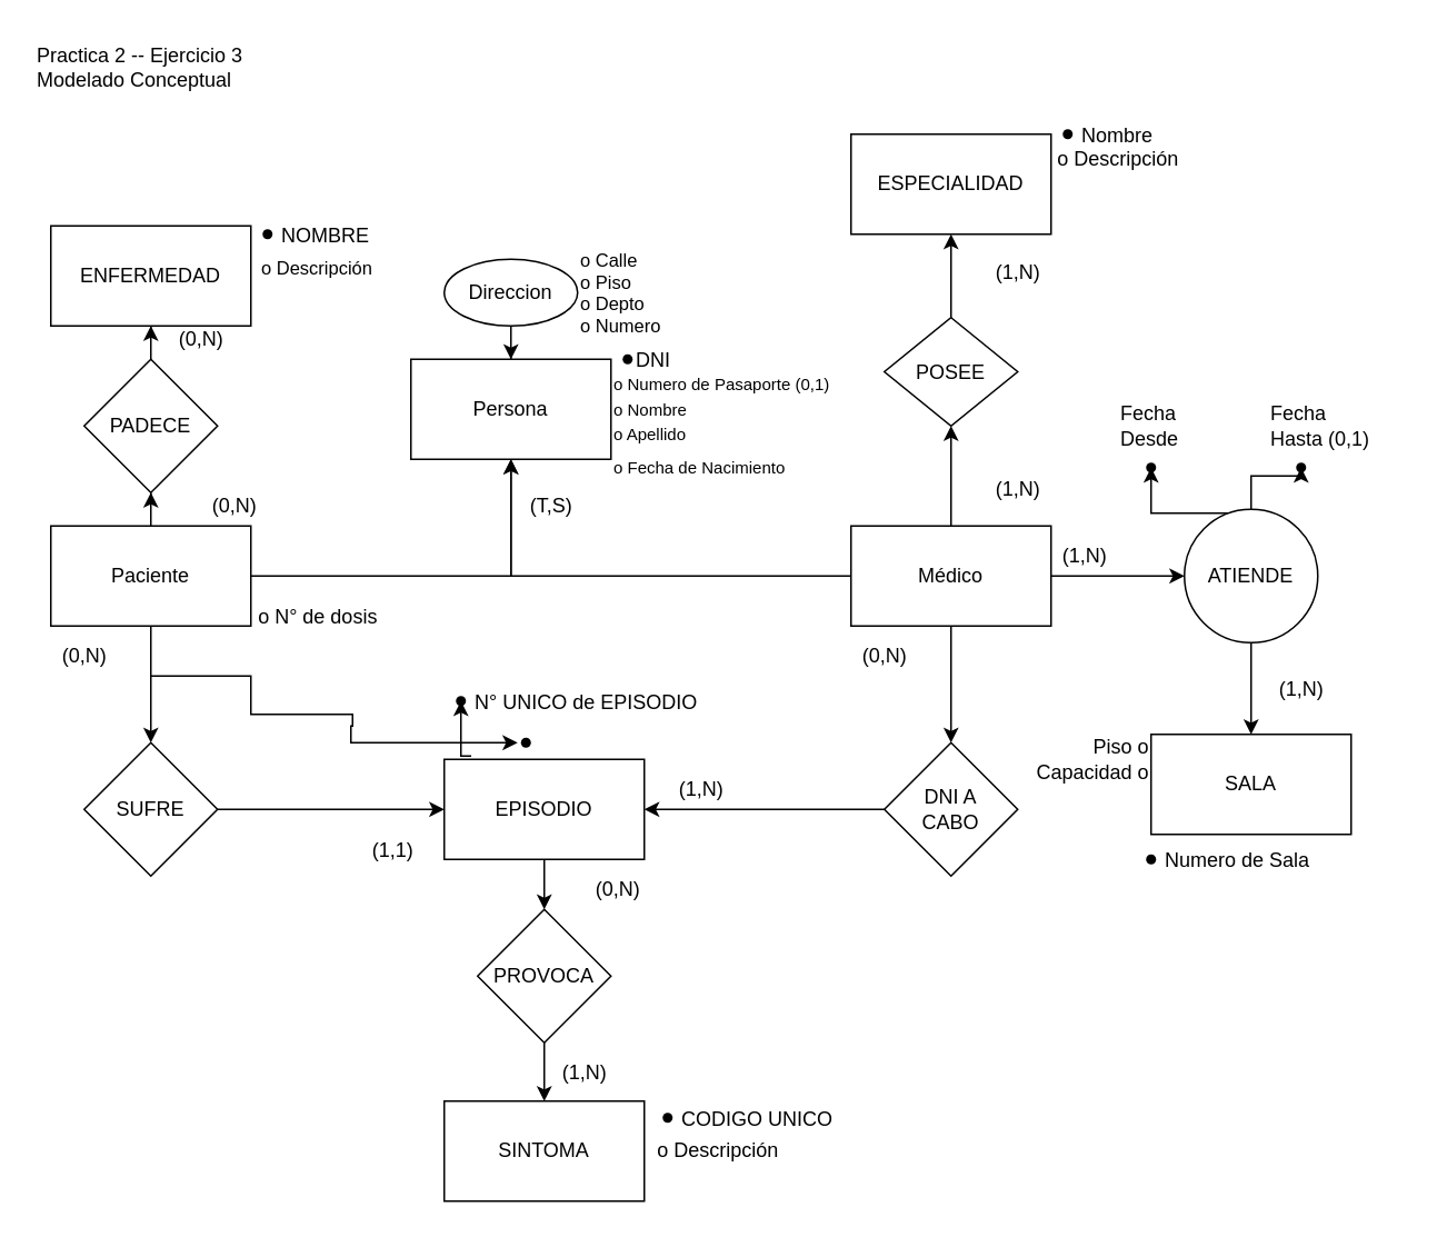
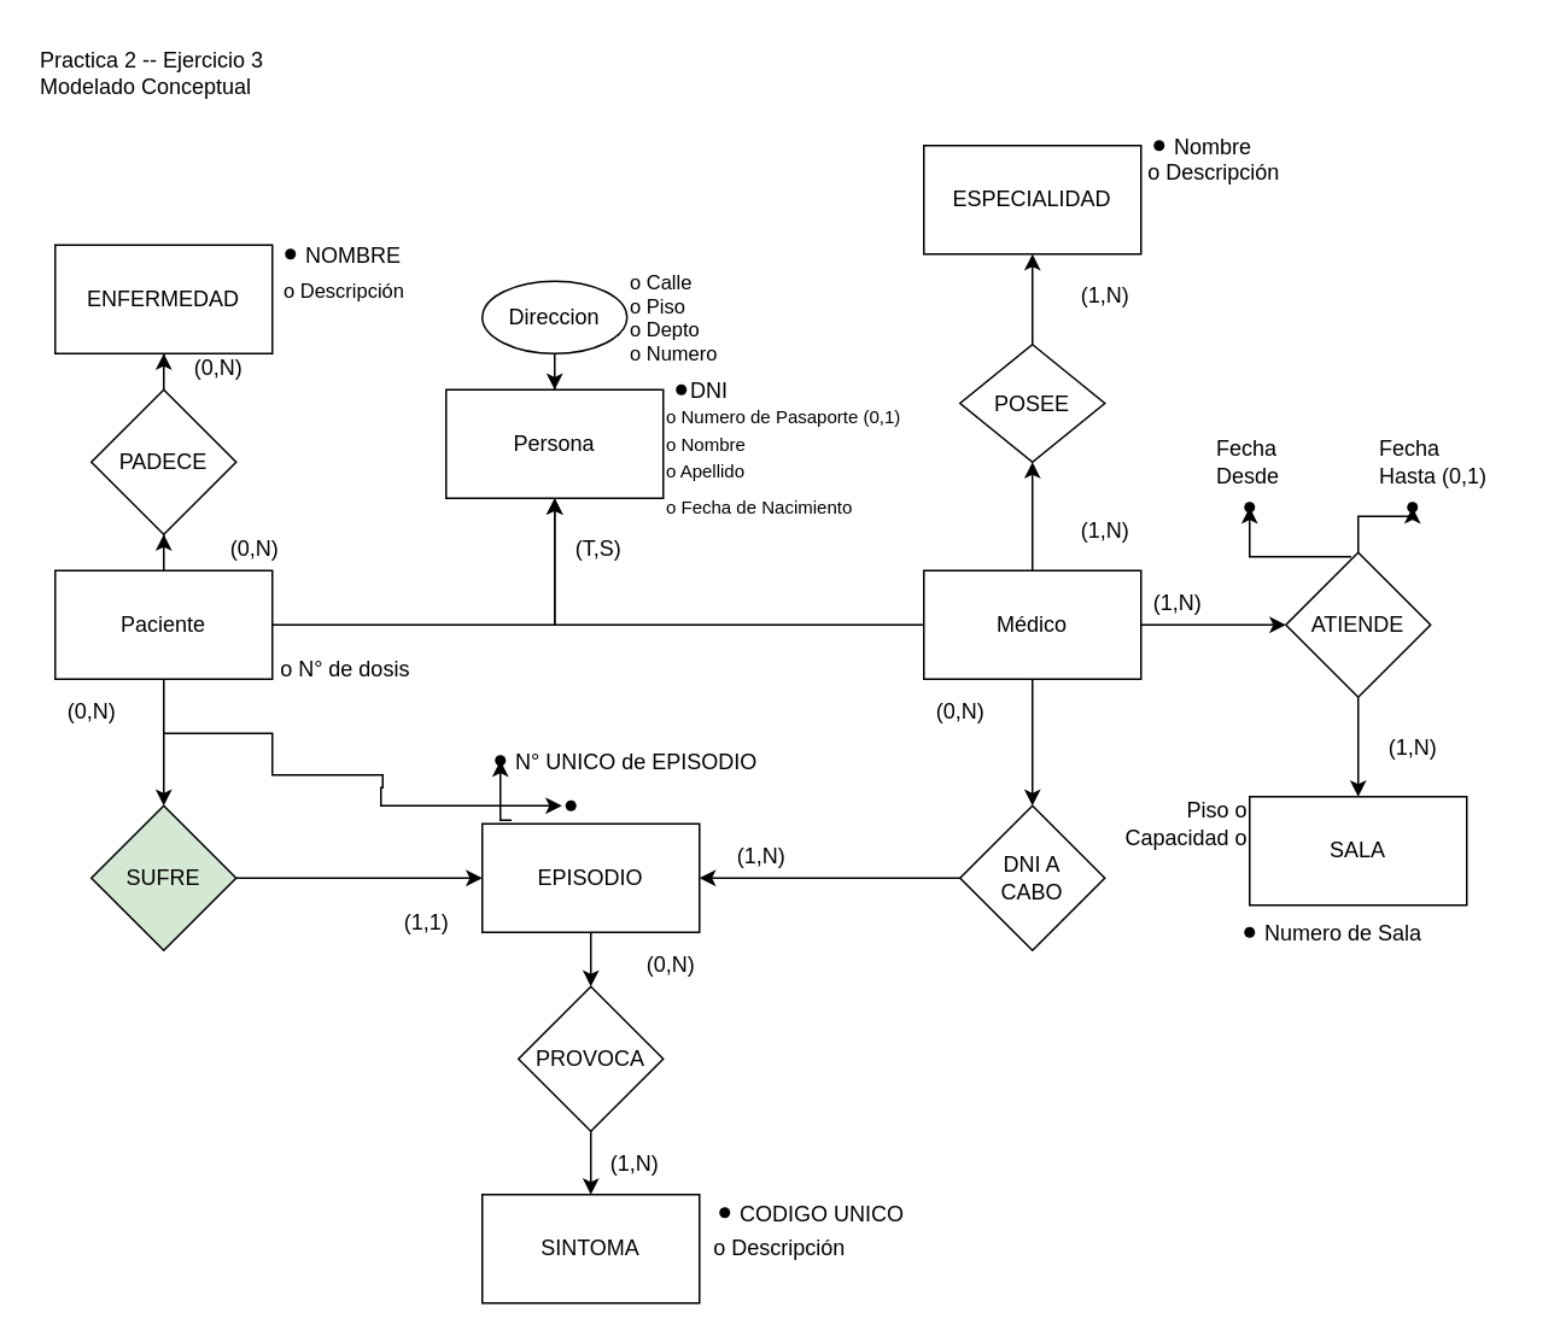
  <mxCell id="0" />
  <mxCell id="1" parent="0" />
  <mxCell id="2" value="Practica 2 -- Ejercicio 3&lt;div&gt;Modelado Conceptual&lt;/div&gt;" style="text;html=1;align=left;verticalAlign=middle;resizable=0;points=[];autosize=1;strokeColor=none;fillColor=none;" vertex="1" parent="1"><mxGeometry x="20" y="20" width="150" height="40" as="geometry" /></mxCell>
  <mxCell id="3" value="Persona" style="rounded=0;whiteSpace=wrap;html=1;" vertex="1" parent="1"><mxGeometry x="246" y="215" width="120" height="60" as="geometry" /></mxCell>
  <mxCell id="4" style="edgeStyle=orthogonalEdgeStyle;rounded=0;orthogonalLoop=1;jettySize=auto;html=1;entryX=0.5;entryY=1;entryDx=0;entryDy=0;" edge="1" parent="1" source="8" target="3"><mxGeometry relative="1" as="geometry" /></mxCell>
  <mxCell id="5" value="" style="edgeStyle=orthogonalEdgeStyle;rounded=0;orthogonalLoop=1;jettySize=auto;html=1;" edge="1" parent="1" source="8" target="23"><mxGeometry relative="1" as="geometry" /></mxCell>
  <mxCell id="6" style="edgeStyle=orthogonalEdgeStyle;rounded=0;orthogonalLoop=1;jettySize=auto;html=1;" edge="1" parent="1" source="8" target="33"><mxGeometry relative="1" as="geometry" /></mxCell>
  <mxCell id="7" style="edgeStyle=orthogonalEdgeStyle;rounded=0;orthogonalLoop=1;jettySize=auto;html=1;" edge="1" parent="1"><mxGeometry relative="1" as="geometry"><mxPoint x="310" y="445" as="targetPoint" /><mxPoint x="90" y="405" as="sourcePoint" /><Array as="points"><mxPoint x="150" y="405" /><mxPoint x="150" y="428" /><mxPoint x="211" y="428" /><mxPoint x="211" y="435" /><mxPoint x="210" y="435" /><mxPoint x="210" y="445" /></Array></mxGeometry></mxCell>
  <mxCell id="8" value="Paciente" style="whiteSpace=wrap;html=1;" vertex="1" parent="1"><mxGeometry x="30" y="315" width="120" height="60" as="geometry" /></mxCell>
  <mxCell id="9" style="edgeStyle=orthogonalEdgeStyle;rounded=0;orthogonalLoop=1;jettySize=auto;html=1;entryX=0.5;entryY=1;entryDx=0;entryDy=0;" edge="1" parent="1" source="13" target="3"><mxGeometry relative="1" as="geometry" /></mxCell>
  <mxCell id="10" value="" style="edgeStyle=orthogonalEdgeStyle;rounded=0;orthogonalLoop=1;jettySize=auto;html=1;" edge="1" parent="1" source="13" target="25"><mxGeometry relative="1" as="geometry" /></mxCell>
  <mxCell id="11" value="" style="edgeStyle=orthogonalEdgeStyle;rounded=0;orthogonalLoop=1;jettySize=auto;html=1;" edge="1" parent="1" source="13" target="29"><mxGeometry relative="1" as="geometry" /></mxCell>
  <mxCell id="12" value="" style="edgeStyle=orthogonalEdgeStyle;rounded=0;orthogonalLoop=1;jettySize=auto;html=1;" edge="1" parent="1" source="13" target="35"><mxGeometry relative="1" as="geometry" /></mxCell>
  <mxCell id="13" value="Médico" style="whiteSpace=wrap;html=1;" vertex="1" parent="1"><mxGeometry x="510" y="315" width="120" height="60" as="geometry" /></mxCell>
  <mxCell id="14" value="    DNI" style="shape=waypoint;sketch=0;size=6;pointerEvents=1;points=[];fillColor=none;resizable=0;rotatable=0;perimeter=centerPerimeter;snapToPoint=1;align=left;" vertex="1" parent="1"><mxGeometry x="366" y="205" width="20" height="20" as="geometry" /></mxCell>
  <mxCell id="15" value="" style="edgeStyle=orthogonalEdgeStyle;rounded=0;orthogonalLoop=1;jettySize=auto;html=1;" edge="1" parent="1" source="16" target="3"><mxGeometry relative="1" as="geometry" /></mxCell>
  <mxCell id="16" value="Direccion" style="ellipse;whiteSpace=wrap;html=1;" vertex="1" parent="1"><mxGeometry x="266" y="155" width="80" height="40" as="geometry" /></mxCell>
  <mxCell id="17" value="&lt;font style=&quot;font-size: 11px;&quot;&gt;o Calle&lt;/font&gt;&lt;div style=&quot;font-size: 11px;&quot;&gt;&lt;font style=&quot;font-size: 11px;&quot;&gt;o Piso&amp;nbsp;&lt;/font&gt;&lt;/div&gt;&lt;div style=&quot;font-size: 11px;&quot;&gt;&lt;font style=&quot;font-size: 11px;&quot;&gt;o Depto&lt;/font&gt;&lt;/div&gt;&lt;div style=&quot;font-size: 11px;&quot;&gt;&lt;font style=&quot;font-size: 11px;&quot;&gt;o Numero&lt;/font&gt;&lt;/div&gt;" style="text;html=1;align=left;verticalAlign=middle;resizable=0;points=[];autosize=1;strokeColor=none;fillColor=none;" vertex="1" parent="1"><mxGeometry x="346" y="140" width="70" height="70" as="geometry" /></mxCell>
  <mxCell id="18" value="&lt;p style=&quot;line-height: 100%; font-size: 10px;&quot;&gt;&lt;font style=&quot;font-size: 10px;&quot;&gt;o Numero de Pasaporte (0,1)&lt;/font&gt;&lt;/p&gt;&lt;p style=&quot;line-height: 0%; font-size: 10px;&quot;&gt;&lt;span style=&quot;background-color: initial;&quot;&gt;&lt;font style=&quot;font-size: 10px;&quot;&gt;o Nombre&lt;/font&gt;&lt;/span&gt;&lt;/p&gt;&lt;p style=&quot;line-height: 100%; font-size: 10px;&quot;&gt;&lt;span style=&quot;background-color: initial;&quot;&gt;&lt;font style=&quot;font-size: 10px;&quot;&gt;o Apellido&lt;/font&gt;&lt;/span&gt;&lt;/p&gt;&lt;div style=&quot;line-height: 100%; font-size: 10px;&quot;&gt;&lt;font style=&quot;font-size: 10px;&quot;&gt;o Fecha de Nacimiento&lt;/font&gt;&lt;/div&gt;" style="text;html=1;align=left;verticalAlign=middle;resizable=0;points=[];autosize=1;strokeColor=none;fillColor=none;rotation=0;" vertex="1" parent="1"><mxGeometry x="366" y="210" width="150" height="80" as="geometry" /></mxCell>
  <mxCell id="19" value="" style="edgeStyle=orthogonalEdgeStyle;rounded=0;orthogonalLoop=1;jettySize=auto;html=1;" edge="1" parent="1" source="20" target="43"><mxGeometry relative="1" as="geometry" /></mxCell>
  <mxCell id="20" value="EPISODIO" style="whiteSpace=wrap;html=1;" vertex="1" parent="1"><mxGeometry x="266" y="455" width="120" height="60" as="geometry" /></mxCell>
  <mxCell id="21" value="(T,S)" style="text;html=1;align=center;verticalAlign=middle;resizable=0;points=[];autosize=1;strokeColor=none;fillColor=none;" vertex="1" parent="1"><mxGeometry x="305" y="288" width="50" height="30" as="geometry" /></mxCell>
  <mxCell id="22" style="edgeStyle=orthogonalEdgeStyle;rounded=0;orthogonalLoop=1;jettySize=auto;html=1;entryX=0;entryY=0.5;entryDx=0;entryDy=0;" edge="1" parent="1" source="23" target="20"><mxGeometry relative="1" as="geometry" /></mxCell>
- <mxCell id="23" value="SUFRE" style="rhombus;whiteSpace=wrap;html=1;" vertex="1" parent="1"><mxGeometry x="50" y="445" width="80" height="80" as="geometry" /></mxCell>
+ <mxCell id="23" value="SUFRE" style="rhombus;whiteSpace=wrap;html=1;fillColor=#d5e8d4;" vertex="1" parent="1"><mxGeometry x="50" y="445" width="80" height="80" as="geometry" /></mxCell>
  <mxCell id="24" style="edgeStyle=orthogonalEdgeStyle;rounded=0;orthogonalLoop=1;jettySize=auto;html=1;" edge="1" parent="1" source="25" target="20"><mxGeometry relative="1" as="geometry" /></mxCell>
  <mxCell id="25" value="DNI A&lt;br&gt;CABO" style="rhombus;whiteSpace=wrap;html=1;" vertex="1" parent="1"><mxGeometry x="530" y="445" width="80" height="80" as="geometry" /></mxCell>
  <mxCell id="26" value="SALA" style="whiteSpace=wrap;html=1;" vertex="1" parent="1"><mxGeometry x="690" y="440" width="120" height="60" as="geometry" /></mxCell>
  <mxCell id="27" value="" style="edgeStyle=orthogonalEdgeStyle;rounded=0;orthogonalLoop=1;jettySize=auto;html=1;" edge="1" parent="1" source="29" target="26"><mxGeometry relative="1" as="geometry" /></mxCell>
  <mxCell id="28" style="edgeStyle=orthogonalEdgeStyle;rounded=0;orthogonalLoop=1;jettySize=auto;html=1;exitX=0.452;exitY=0.03;exitDx=0;exitDy=0;exitPerimeter=0;" edge="1" parent="1" source="29" target="54"><mxGeometry relative="1" as="geometry" /></mxCell>
- <mxCell id="29" value="ATIENDE" style="ellipse;whiteSpace=wrap;html=1;" vertex="1" parent="1"><mxGeometry x="710" y="305" width="80" height="80" as="geometry" /></mxCell>
+ <mxCell id="29" value="ATIENDE" style="rhombus;whiteSpace=wrap;html=1;" vertex="1" parent="1"><mxGeometry x="710" y="305" width="80" height="80" as="geometry" /></mxCell>
  <mxCell id="30" value="ESPECIALIDAD" style="whiteSpace=wrap;html=1;" vertex="1" parent="1"><mxGeometry x="510" y="80" width="120" height="60" as="geometry" /></mxCell>
  <mxCell id="31" value="ENFERMEDAD" style="whiteSpace=wrap;html=1;" vertex="1" parent="1"><mxGeometry x="30" y="135" width="120" height="60" as="geometry" /></mxCell>
  <mxCell id="32" style="edgeStyle=orthogonalEdgeStyle;rounded=0;orthogonalLoop=1;jettySize=auto;html=1;" edge="1" parent="1" source="33" target="31"><mxGeometry relative="1" as="geometry" /></mxCell>
  <mxCell id="33" value="PADECE" style="rhombus;whiteSpace=wrap;html=1;" vertex="1" parent="1"><mxGeometry x="50" y="215" width="80" height="80" as="geometry" /></mxCell>
  <mxCell id="34" value="" style="edgeStyle=orthogonalEdgeStyle;rounded=0;orthogonalLoop=1;jettySize=auto;html=1;" edge="1" parent="1" source="35" target="30"><mxGeometry relative="1" as="geometry" /></mxCell>
  <mxCell id="35" value="POSEE" style="rhombus;whiteSpace=wrap;html=1;" vertex="1" parent="1"><mxGeometry x="530" y="190" width="80" height="65" as="geometry" /></mxCell>
  <mxCell id="36" value="     NOMBRE" style="shape=waypoint;sketch=0;size=6;pointerEvents=1;points=[];fillColor=none;resizable=0;rotatable=0;perimeter=centerPerimeter;snapToPoint=1;align=left;" vertex="1" parent="1"><mxGeometry x="150" y="130" width="20" height="20" as="geometry" /></mxCell>
  <mxCell id="37" value="o Descripción" style="shape=table;startSize=0;container=1;collapsible=0;childLayout=tableLayout;fontSize=11;fillColor=none;strokeColor=none;" vertex="1" parent="1"><mxGeometry x="160" y="130" width="60" height="60" as="geometry" /></mxCell>
  <mxCell id="38" value="o N° de dosis" style="text;html=1;align=center;verticalAlign=middle;resizable=0;points=[];autosize=1;strokeColor=none;fillColor=none;" vertex="1" parent="1"><mxGeometry x="140" y="355" width="100" height="30" as="geometry" /></mxCell>
  <mxCell id="39" value="     N° UNICO de EPISODIO" style="shape=waypoint;sketch=0;size=6;pointerEvents=1;points=[];fillColor=none;resizable=0;rotatable=0;perimeter=centerPerimeter;snapToPoint=1;align=left;" vertex="1" parent="1"><mxGeometry x="266" y="410" width="20" height="20" as="geometry" /></mxCell>
  <mxCell id="40" style="edgeStyle=orthogonalEdgeStyle;rounded=0;orthogonalLoop=1;jettySize=auto;html=1;entryX=0.412;entryY=0.858;entryDx=0;entryDy=0;entryPerimeter=0;exitX=0.135;exitY=-0.033;exitDx=0;exitDy=0;exitPerimeter=0;" edge="1" parent="1" source="20" target="39"><mxGeometry relative="1" as="geometry" /></mxCell>
  <mxCell id="41" value="" style="shape=waypoint;sketch=0;size=6;pointerEvents=1;points=[];fillColor=none;resizable=0;rotatable=0;perimeter=centerPerimeter;snapToPoint=1;" vertex="1" parent="1"><mxGeometry x="305" y="435" width="20" height="20" as="geometry" /></mxCell>
  <mxCell id="42" value="" style="edgeStyle=orthogonalEdgeStyle;rounded=0;orthogonalLoop=1;jettySize=auto;html=1;" edge="1" parent="1" source="43" target="44"><mxGeometry relative="1" as="geometry" /></mxCell>
  <mxCell id="43" value="PROVOCA" style="rhombus;whiteSpace=wrap;html=1;" vertex="1" parent="1"><mxGeometry x="286" y="545" width="80" height="80" as="geometry" /></mxCell>
  <mxCell id="44" value="SINTOMA" style="whiteSpace=wrap;html=1;" vertex="1" parent="1"><mxGeometry x="266" y="660" width="120" height="60" as="geometry" /></mxCell>
  <mxCell id="45" value="     CODIGO UNICO" style="shape=waypoint;sketch=0;size=6;pointerEvents=1;points=[];fillColor=none;resizable=0;rotatable=0;perimeter=centerPerimeter;snapToPoint=1;align=left;" vertex="1" parent="1"><mxGeometry x="390" y="660" width="20" height="20" as="geometry" /></mxCell>
  <mxCell id="46" value="o Descripción" style="text;html=1;align=center;verticalAlign=middle;resizable=0;points=[];autosize=1;strokeColor=none;fillColor=none;" vertex="1" parent="1"><mxGeometry x="380" y="675" width="100" height="30" as="geometry" /></mxCell>
  <mxCell id="47" value="     Numero de Sala" style="shape=waypoint;sketch=0;size=6;pointerEvents=1;points=[];fillColor=none;resizable=0;rotatable=0;perimeter=centerPerimeter;snapToPoint=1;align=left;" vertex="1" parent="1"><mxGeometry x="680" y="505" width="20" height="20" as="geometry" /></mxCell>
  <mxCell id="48" value="Piso o&lt;div&gt;Capacidad o&lt;/div&gt;" style="text;html=1;align=right;verticalAlign=middle;resizable=0;points=[];autosize=1;strokeColor=none;fillColor=none;" vertex="1" parent="1"><mxGeometry x="600" y="435" width="90" height="40" as="geometry" /></mxCell>
  <mxCell id="49" value="     Nombre" style="shape=waypoint;sketch=0;size=6;pointerEvents=1;points=[];fillColor=none;resizable=0;rotatable=0;perimeter=centerPerimeter;snapToPoint=1;align=left;" vertex="1" parent="1"><mxGeometry x="630" y="70" width="20" height="20" as="geometry" /></mxCell>
  <mxCell id="50" value="o Descripción" style="text;html=1;align=center;verticalAlign=middle;resizable=0;points=[];autosize=1;strokeColor=none;fillColor=none;" vertex="1" parent="1"><mxGeometry x="620" y="80" width="100" height="30" as="geometry" /></mxCell>
  <mxCell id="51" value="Fecha&lt;br&gt;Hasta (0,1)" style="text;html=1;align=left;verticalAlign=middle;resizable=0;points=[];autosize=1;strokeColor=none;fillColor=none;" vertex="1" parent="1"><mxGeometry x="760" y="235" width="80" height="40" as="geometry" /></mxCell>
  <mxCell id="52" value="Fecha&amp;nbsp;&lt;div&gt;Desde&lt;/div&gt;" style="text;html=1;align=left;verticalAlign=middle;resizable=0;points=[];autosize=1;strokeColor=none;fillColor=none;" vertex="1" parent="1"><mxGeometry x="670" y="235" width="60" height="40" as="geometry" /></mxCell>
  <mxCell id="53" value="" style="shape=waypoint;sketch=0;size=6;pointerEvents=1;points=[];fillColor=none;resizable=0;rotatable=0;perimeter=centerPerimeter;snapToPoint=1;" vertex="1" parent="1"><mxGeometry x="770" y="270" width="20" height="20" as="geometry" /></mxCell>
  <mxCell id="54" value="" style="shape=waypoint;sketch=0;size=6;pointerEvents=1;points=[];fillColor=none;resizable=0;rotatable=0;perimeter=centerPerimeter;snapToPoint=1;" vertex="1" parent="1"><mxGeometry x="680" y="270" width="20" height="20" as="geometry" /></mxCell>
  <mxCell id="55" style="edgeStyle=orthogonalEdgeStyle;rounded=0;orthogonalLoop=1;jettySize=auto;html=1;entryX=0.693;entryY=0.957;entryDx=0;entryDy=0;entryPerimeter=0;" edge="1" parent="1" source="29" target="53"><mxGeometry relative="1" as="geometry" /></mxCell>
  <mxCell id="56" value="(0,N)" style="text;html=1;align=center;verticalAlign=middle;resizable=0;points=[];autosize=1;strokeColor=none;fillColor=none;" vertex="1" parent="1"><mxGeometry x="115" y="288" width="50" height="30" as="geometry" /></mxCell>
  <mxCell id="57" value="(0,N)" style="text;html=1;align=center;verticalAlign=middle;resizable=0;points=[];autosize=1;strokeColor=none;fillColor=none;" vertex="1" parent="1"><mxGeometry x="95" y="188" width="50" height="30" as="geometry" /></mxCell>
  <mxCell id="58" value="(0,N)" style="text;html=1;align=center;verticalAlign=middle;resizable=0;points=[];autosize=1;strokeColor=none;fillColor=none;" vertex="1" parent="1"><mxGeometry x="25" y="378" width="50" height="30" as="geometry" /></mxCell>
  <mxCell id="59" value="(1,1)" style="text;html=1;align=center;verticalAlign=middle;resizable=0;points=[];autosize=1;strokeColor=none;fillColor=none;" vertex="1" parent="1"><mxGeometry x="210" y="495" width="50" height="30" as="geometry" /></mxCell>
  <mxCell id="60" value="(0,N)" style="text;html=1;align=center;verticalAlign=middle;resizable=0;points=[];autosize=1;strokeColor=none;fillColor=none;" vertex="1" parent="1"><mxGeometry x="345" y="518" width="50" height="30" as="geometry" /></mxCell>
  <mxCell id="61" value="(1,N)" style="text;html=1;align=center;verticalAlign=middle;resizable=0;points=[];autosize=1;strokeColor=none;fillColor=none;" vertex="1" parent="1"><mxGeometry x="325" y="628" width="50" height="30" as="geometry" /></mxCell>
  <mxCell id="62" value="(1,N)" style="text;html=1;align=center;verticalAlign=middle;resizable=0;points=[];autosize=1;strokeColor=none;fillColor=none;" vertex="1" parent="1"><mxGeometry x="585" y="278" width="50" height="30" as="geometry" /></mxCell>
  <mxCell id="63" value="(1,N)" style="text;html=1;align=center;verticalAlign=middle;resizable=0;points=[];autosize=1;strokeColor=none;fillColor=none;" vertex="1" parent="1"><mxGeometry x="585" y="148" width="50" height="30" as="geometry" /></mxCell>
  <mxCell id="64" value="(1,N)" style="text;html=1;align=center;verticalAlign=middle;resizable=0;points=[];autosize=1;strokeColor=none;fillColor=none;" vertex="1" parent="1"><mxGeometry x="625" y="318" width="50" height="30" as="geometry" /></mxCell>
  <mxCell id="65" value="(1,N)" style="text;html=1;align=center;verticalAlign=middle;resizable=0;points=[];autosize=1;strokeColor=none;fillColor=none;" vertex="1" parent="1"><mxGeometry x="755" y="398" width="50" height="30" as="geometry" /></mxCell>
  <mxCell id="66" value="(0,N)" style="text;html=1;align=center;verticalAlign=middle;resizable=0;points=[];autosize=1;strokeColor=none;fillColor=none;" vertex="1" parent="1"><mxGeometry x="505" y="378" width="50" height="30" as="geometry" /></mxCell>
  <mxCell id="67" value="(1,N)" style="text;html=1;align=center;verticalAlign=middle;resizable=0;points=[];autosize=1;strokeColor=none;fillColor=none;" vertex="1" parent="1"><mxGeometry x="395" y="458" width="50" height="30" as="geometry" /></mxCell>
